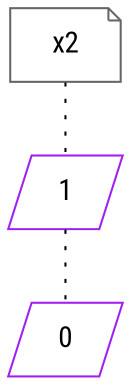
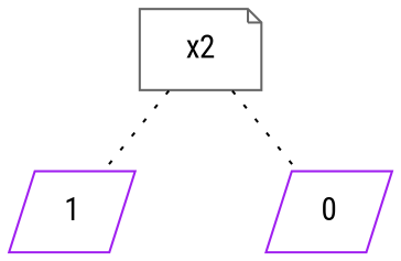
  graph {
    fontname="Roboto Condensed"
    nodesep=0.8
    ranksep=0.5
    node [color=purple fontname="Roboto Condensed" shape=parallelogram]
    edge [fontname="Roboto Condensed" style=dotted]
    n1 [color=gray40 label=x2 shape=note]
    n2 [label=1]
    n3 [label=0]
    n1 -- n2
-   n2 -- n3
+   n1 -- n3
  }
